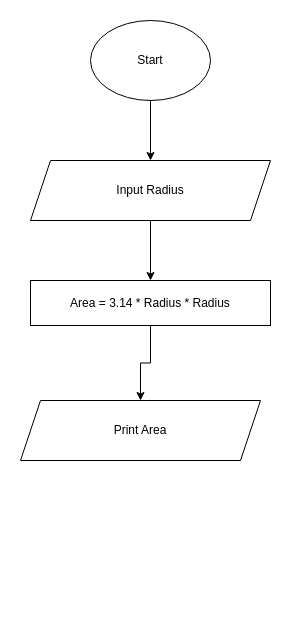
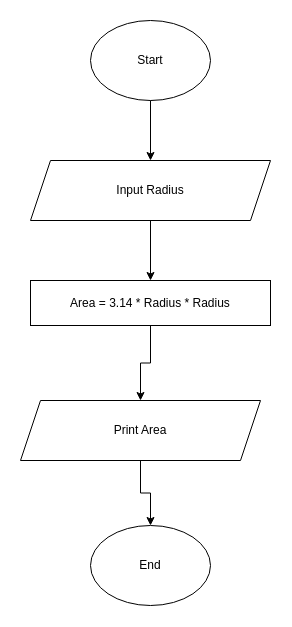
  <mxCell id="0" />
  <mxCell id="1" parent="0" />
  <mxCell id="2" value="Start" style="ellipse;whiteSpace=wrap;html=1;" vertex="1" parent="1"><mxGeometry x="90" y="20" width="120" height="80" as="geometry" /></mxCell>
  <mxCell id="3" value="" style="edgeStyle=orthogonalEdgeStyle;rounded=0;orthogonalLoop=1;jettySize=auto;html=1;" edge="1" parent="1" source="4" target="6"><mxGeometry relative="1" as="geometry" /></mxCell>
  <mxCell id="4" value="Input Radius" style="shape=parallelogram;perimeter=parallelogramPerimeter;whiteSpace=wrap;html=1;fixedSize=1;" vertex="1" parent="1"><mxGeometry x="30" y="160" width="240" height="60" as="geometry" /></mxCell>
  <mxCell id="5" value="" style="edgeStyle=orthogonalEdgeStyle;rounded=0;orthogonalLoop=1;jettySize=auto;html=1;" edge="1" parent="1" source="6" target="8"><mxGeometry relative="1" as="geometry" /></mxCell>
  <mxCell id="6" value="Area = 3.14 * Radius * Radius" style="rounded=0;whiteSpace=wrap;html=1;" vertex="1" parent="1"><mxGeometry x="30" y="280" width="240" height="45" as="geometry" /></mxCell>
+ <mxCell id="7" value="" style="edgeStyle=orthogonalEdgeStyle;rounded=0;orthogonalLoop=1;jettySize=auto;html=1;" edge="1" parent="1" source="8" target="9"><mxGeometry relative="1" as="geometry" /></mxCell>
  <mxCell id="8" value="Print Area" style="shape=parallelogram;perimeter=parallelogramPerimeter;whiteSpace=wrap;html=1;fixedSize=1;" vertex="1" parent="1"><mxGeometry x="20" y="400" width="240" height="60" as="geometry" /></mxCell>
+ <mxCell id="9" value="End" style="ellipse;whiteSpace=wrap;html=1;" vertex="1" parent="1"><mxGeometry x="90" y="525" width="120" height="80" as="geometry" /></mxCell>
  <mxCell id="10" value="" style="endArrow=classic;html=1;rounded=0;entryX=0.5;entryY=0;entryDx=0;entryDy=0;" edge="1" parent="1" target="4"><mxGeometry width="50" height="50" relative="1" as="geometry"><mxPoint x="150" y="100" as="sourcePoint" /><mxPoint x="200" y="50" as="targetPoint" /></mxGeometry></mxCell>
